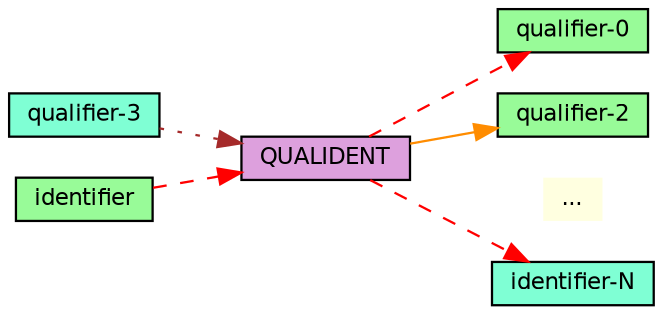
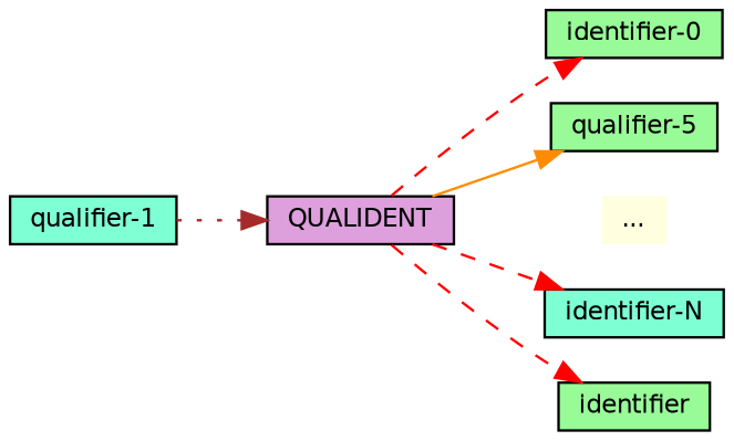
  digraph {
    fontname=helvetica
    nodesep=0.25
    rankdir=LR
    node [fillcolor=palegreen fontname=helvetica fontsize=10 shape=box style=filled]
    edge [arrowhead=normal color=red style=dashed]
-   n1 [height=0.25 label="qualifier-0"]
-   n2 [fillcolor=aquamarine height=0.25 label="qualifier-3"]
-   n3 [height=0.25 label="qualifier-2"]
+   n1 [height=0.25 label="identifier-0"]
+   n2 [fillcolor=aquamarine height=0.25 label="qualifier-1"]
+   n3 [height=0.25 label="qualifier-5"]
    QUALIDENT [fillcolor=plum height=0.25 style="solid,filled"]
    n5 [fillcolor=lightyellow height=0.25 label="..." shape=none style="solid,filled" width=0]
    n6 [fillcolor=aquamarine height=0.25 label="identifier-N" width=0.75]
    n7 [height=0.25 label=identifier width=0.75]
    subgraph sub_1 {
      n1
      n2
      n3
    }
    n2 -> QUALIDENT [color=brown style=dotted]
    QUALIDENT -> n1
    QUALIDENT -> n3 [color=darkorange style=solid]
    QUALIDENT -> n5 [style=invis color=""]
    QUALIDENT -> n6
-   n7 -> QUALIDENT
+   QUALIDENT -> n7
  }
